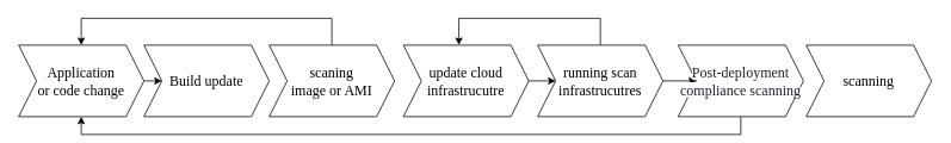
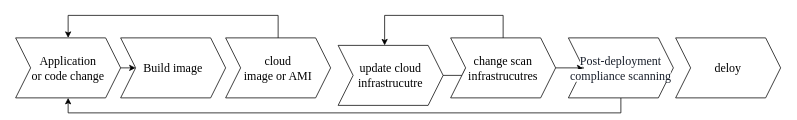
  <mxCell id="0" />
  <mxCell id="1" parent="0" />
  <mxCell id="2" style="edgeStyle=orthogonalEdgeStyle;rounded=0;orthogonalLoop=1;jettySize=auto;html=1;exitX=1;exitY=0.5;exitDx=0;exitDy=0;entryX=0;entryY=0.5;entryDx=0;entryDy=0;fontFamily=Times New Roman;fontSize=16;" edge="1" parent="1" source="3" target="4"><mxGeometry relative="1" as="geometry" /></mxCell>
  <mxCell id="3" value="Application &lt;br style=&quot;font-size: 16px;&quot;&gt;or code change" style="shape=step;perimeter=stepPerimeter;whiteSpace=wrap;html=1;fixedSize=1;fontFamily=Times New Roman;fontSize=16;" vertex="1" parent="1"><mxGeometry x="20" y="50" width="140" height="80" as="geometry" /></mxCell>
- <mxCell id="4" value="Build update" style="shape=step;perimeter=stepPerimeter;whiteSpace=wrap;html=1;fixedSize=1;fontFamily=Times New Roman;fontSize=16;" vertex="1" parent="1"><mxGeometry x="160" y="50" width="140" height="80" as="geometry" /></mxCell>
+ <mxCell id="4" value="Build image" style="shape=step;perimeter=stepPerimeter;whiteSpace=wrap;html=1;fixedSize=1;fontFamily=Times New Roman;fontSize=16;" vertex="1" parent="1"><mxGeometry x="160" y="50" width="140" height="80" as="geometry" /></mxCell>
  <mxCell id="5" style="edgeStyle=orthogonalEdgeStyle;rounded=0;orthogonalLoop=1;jettySize=auto;html=1;exitX=1;exitY=0.5;exitDx=0;exitDy=0;entryX=0;entryY=0.5;entryDx=0;entryDy=0;fontFamily=Times New Roman;fontSize=16;" edge="1" parent="1" source="6" target="9"><mxGeometry relative="1" as="geometry" /></mxCell>
- <mxCell id="6" value="update cloud infrastrucutre" style="shape=step;perimeter=stepPerimeter;whiteSpace=wrap;html=1;fixedSize=1;fontFamily=Times New Roman;fontSize=16;" vertex="1" parent="1"><mxGeometry x="450" y="50" width="140" height="80" as="geometry" /></mxCell>
+ <mxCell id="6" value="update cloud infrastrucutre" style="shape=step;perimeter=stepPerimeter;whiteSpace=wrap;html=1;fixedSize=1;fontFamily=Times New Roman;fontSize=16;" vertex="1" parent="1"><mxGeometry x="450" y="60" width="140" height="80" as="geometry" /></mxCell>
  <mxCell id="7" style="edgeStyle=orthogonalEdgeStyle;rounded=0;orthogonalLoop=1;jettySize=auto;html=1;exitX=0.5;exitY=0;exitDx=0;exitDy=0;entryX=0.443;entryY=0;entryDx=0;entryDy=0;entryPerimeter=0;fontFamily=Times New Roman;fontSize=16;" edge="1" parent="1" source="9" target="6"><mxGeometry relative="1" as="geometry"><Array as="points"><mxPoint x="670" y="20" /><mxPoint x="512" y="20" /></Array></mxGeometry></mxCell>
  <mxCell id="8" style="edgeStyle=orthogonalEdgeStyle;rounded=0;orthogonalLoop=1;jettySize=auto;html=1;exitX=1;exitY=0.5;exitDx=0;exitDy=0;entryX=0;entryY=0.5;entryDx=0;entryDy=0;fontFamily=Times New Roman;fontSize=16;" edge="1" parent="1" source="9" target="11"><mxGeometry relative="1" as="geometry" /></mxCell>
- <mxCell id="9" value="running scan infrastrucutres" style="shape=step;perimeter=stepPerimeter;whiteSpace=wrap;html=1;fixedSize=1;fontFamily=Times New Roman;fontSize=16;" vertex="1" parent="1"><mxGeometry x="600" y="50" width="140" height="80" as="geometry" /></mxCell>
+ <mxCell id="9" value="change scan infrastrucutres" style="shape=step;perimeter=stepPerimeter;whiteSpace=wrap;html=1;fixedSize=1;fontFamily=Times New Roman;fontSize=16;" vertex="1" parent="1"><mxGeometry x="600" y="50" width="140" height="80" as="geometry" /></mxCell>
  <mxCell id="10" style="edgeStyle=orthogonalEdgeStyle;rounded=0;orthogonalLoop=1;jettySize=auto;html=1;exitX=0.5;exitY=1;exitDx=0;exitDy=0;entryX=0.5;entryY=1;entryDx=0;entryDy=0;fontFamily=Times New Roman;fontSize=16;" edge="1" parent="1" source="11" target="3"><mxGeometry relative="1" as="geometry" /></mxCell>
  <mxCell id="11" value="&lt;span style=&quot;color: rgb(26, 32, 44); font-size: 16px; text-align: left; background-color: rgb(255, 255, 255);&quot;&gt;Post-deployment compliance scanning&lt;/span&gt;" style="shape=step;perimeter=stepPerimeter;whiteSpace=wrap;html=1;fixedSize=1;fontFamily=Times New Roman;fontSize=16;" vertex="1" parent="1"><mxGeometry x="757" y="50" width="140" height="80" as="geometry" /></mxCell>
  <mxCell id="12" style="edgeStyle=orthogonalEdgeStyle;rounded=0;orthogonalLoop=1;jettySize=auto;html=1;exitX=0.5;exitY=0;exitDx=0;exitDy=0;entryX=0.5;entryY=0;entryDx=0;entryDy=0;fontFamily=Times New Roman;fontSize=16;" edge="1" parent="1" source="13" target="3"><mxGeometry relative="1" as="geometry"><Array as="points"><mxPoint x="370" y="20" /><mxPoint x="90" y="20" /></Array></mxGeometry></mxCell>
- <mxCell id="13" value="scaning&lt;br style=&quot;font-size: 16px;&quot;&gt;image or AMI" style="shape=step;perimeter=stepPerimeter;whiteSpace=wrap;html=1;fixedSize=1;fontFamily=Times New Roman;fontSize=16;" vertex="1" parent="1"><mxGeometry x="300" y="50" width="140" height="80" as="geometry" /></mxCell>
- <mxCell id="14" value="scanning" style="shape=step;perimeter=stepPerimeter;whiteSpace=wrap;html=1;fixedSize=1;fontFamily=Times New Roman;fontSize=16;" vertex="1" parent="1"><mxGeometry x="900" y="50" width="140" height="80" as="geometry" /></mxCell>
+ <mxCell id="13" value="cloud&lt;br style=&quot;font-size: 16px;&quot;&gt;image or AMI" style="shape=step;perimeter=stepPerimeter;whiteSpace=wrap;html=1;fixedSize=1;fontFamily=Times New Roman;fontSize=16;" vertex="1" parent="1"><mxGeometry x="300" y="50" width="140" height="80" as="geometry" /></mxCell>
+ <mxCell id="14" value="deloy" style="shape=step;perimeter=stepPerimeter;whiteSpace=wrap;html=1;fixedSize=1;fontFamily=Times New Roman;fontSize=16;" vertex="1" parent="1"><mxGeometry x="900" y="50" width="140" height="80" as="geometry" /></mxCell>
